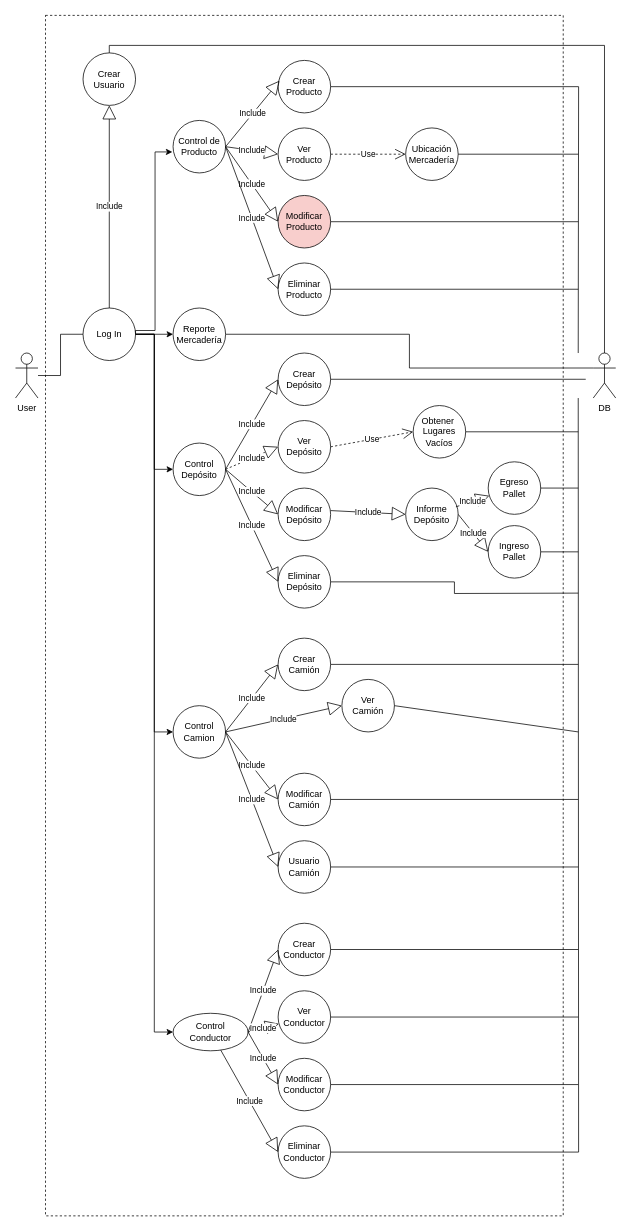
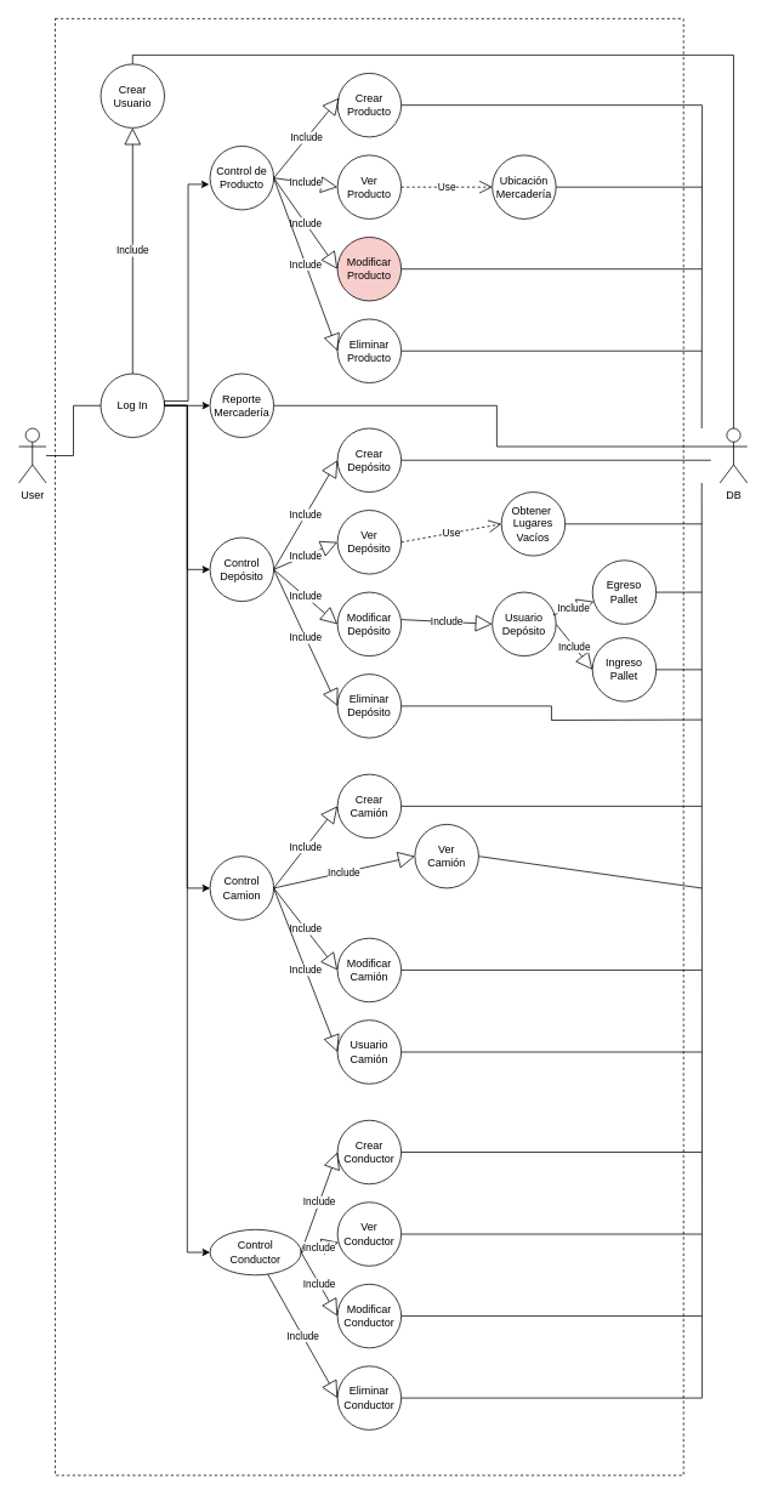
  <mxCell id="0" />
  <mxCell id="1" parent="0" />
  <mxCell id="2" style="edgeStyle=orthogonalEdgeStyle;rounded=0;orthogonalLoop=1;jettySize=auto;html=1;entryX=0;entryY=0.5;entryDx=0;entryDy=0;endArrow=none;endFill=0;" edge="1" parent="1" source="3" target="5"><mxGeometry relative="1" as="geometry" /></mxCell>
  <mxCell id="3" value="User" style="shape=umlActor;verticalLabelPosition=bottom;verticalAlign=top;html=1;outlineConnect=0;" vertex="1" parent="1"><mxGeometry x="20" y="470" width="30" height="60" as="geometry" /></mxCell>
  <mxCell id="4" value="DB" style="shape=umlActor;verticalLabelPosition=bottom;verticalAlign=top;html=1;outlineConnect=0;" vertex="1" parent="1"><mxGeometry x="790" y="470" width="30" height="60" as="geometry" /></mxCell>
  <mxCell id="5" value="Log In" style="ellipse;whiteSpace=wrap;html=1;aspect=fixed;" vertex="1" parent="1"><mxGeometry x="110" y="410" width="70" height="70" as="geometry" /></mxCell>
  <mxCell id="6" style="edgeStyle=orthogonalEdgeStyle;rounded=0;orthogonalLoop=1;jettySize=auto;html=1;entryX=0.5;entryY=0;entryDx=0;entryDy=0;entryPerimeter=0;endArrow=none;endFill=0;" edge="1" parent="1" source="7" target="4"><mxGeometry relative="1" as="geometry"><Array as="points"><mxPoint x="145" y="60" /><mxPoint x="805" y="60" /></Array></mxGeometry></mxCell>
  <mxCell id="7" value="Crear&lt;br&gt;Usuario" style="ellipse;whiteSpace=wrap;html=1;aspect=fixed;" vertex="1" parent="1"><mxGeometry x="110" y="70" width="70" height="70" as="geometry" /></mxCell>
  <mxCell id="8" value="Control de Producto" style="ellipse;whiteSpace=wrap;html=1;aspect=fixed;" vertex="1" parent="1"><mxGeometry x="230" y="160" width="70" height="70" as="geometry" /></mxCell>
  <mxCell id="9" value="Crear&lt;br&gt;Producto" style="ellipse;whiteSpace=wrap;html=1;aspect=fixed;" vertex="1" parent="1"><mxGeometry x="370" y="80" width="70" height="70" as="geometry" /></mxCell>
  <mxCell id="10" value="Ver&lt;br&gt;Producto" style="ellipse;whiteSpace=wrap;html=1;aspect=fixed;" vertex="1" parent="1"><mxGeometry x="370" y="170" width="70" height="70" as="geometry" /></mxCell>
  <mxCell id="11" value="Modificar&lt;br&gt;Producto" style="ellipse;whiteSpace=wrap;html=1;aspect=fixed;fillColor=#f8cecc;" vertex="1" parent="1"><mxGeometry x="370" y="260" width="70" height="70" as="geometry" /></mxCell>
  <mxCell id="12" value="Eliminar&lt;br&gt;Producto" style="ellipse;whiteSpace=wrap;html=1;aspect=fixed;" vertex="1" parent="1"><mxGeometry x="370" y="350" width="70" height="70" as="geometry" /></mxCell>
  <mxCell id="13" value="Control&lt;br&gt;Depósito" style="ellipse;whiteSpace=wrap;html=1;aspect=fixed;" vertex="1" parent="1"><mxGeometry x="230" y="590" width="70" height="70" as="geometry" /></mxCell>
  <mxCell id="14" value="Crear&lt;br&gt;Depósito" style="ellipse;whiteSpace=wrap;html=1;aspect=fixed;" vertex="1" parent="1"><mxGeometry x="370" y="470" width="70" height="70" as="geometry" /></mxCell>
  <mxCell id="15" value="Ver&lt;br&gt;Depósito" style="ellipse;whiteSpace=wrap;html=1;aspect=fixed;" vertex="1" parent="1"><mxGeometry x="370" y="560" width="70" height="70" as="geometry" /></mxCell>
  <mxCell id="16" value="Modificar&lt;br&gt;Depósito" style="ellipse;whiteSpace=wrap;html=1;aspect=fixed;" vertex="1" parent="1"><mxGeometry x="370" y="650" width="70" height="70" as="geometry" /></mxCell>
  <mxCell id="17" value="Eliminar&lt;br&gt;Depósito" style="ellipse;whiteSpace=wrap;html=1;aspect=fixed;" vertex="1" parent="1"><mxGeometry x="370" y="740" width="70" height="70" as="geometry" /></mxCell>
  <mxCell id="18" value="Ubicación&lt;br&gt;Mercadería" style="ellipse;whiteSpace=wrap;html=1;aspect=fixed;" vertex="1" parent="1"><mxGeometry x="540" y="170" width="70" height="70" as="geometry" /></mxCell>
  <mxCell id="19" style="edgeStyle=orthogonalEdgeStyle;rounded=0;orthogonalLoop=1;jettySize=auto;html=1;entryX=0;entryY=0.333;entryDx=0;entryDy=0;entryPerimeter=0;endArrow=none;endFill=0;" edge="1" parent="1" source="20" target="4"><mxGeometry relative="1" as="geometry" /></mxCell>
  <mxCell id="20" value="Reporte&lt;br&gt;Mercadería" style="ellipse;whiteSpace=wrap;html=1;aspect=fixed;" vertex="1" parent="1"><mxGeometry x="230" y="410" width="70" height="70" as="geometry" /></mxCell>
  <mxCell id="21" value="Obtener&amp;nbsp;&lt;br&gt;Lugares&lt;br&gt;Vacíos" style="ellipse;whiteSpace=wrap;html=1;aspect=fixed;" vertex="1" parent="1"><mxGeometry x="550" y="540" width="70" height="70" as="geometry" /></mxCell>
  <mxCell id="22" value="Egreso&lt;br&gt;Pallet" style="ellipse;whiteSpace=wrap;html=1;aspect=fixed;" vertex="1" parent="1"><mxGeometry x="650" y="615" width="70" height="70" as="geometry" /></mxCell>
- <mxCell id="23" value="Informe&lt;br&gt;Depósito" style="ellipse;whiteSpace=wrap;html=1;aspect=fixed;" vertex="1" parent="1"><mxGeometry x="540" y="650" width="70" height="70" as="geometry" /></mxCell>
+ <mxCell id="23" value="Usuario&lt;br&gt;Depósito" style="ellipse;whiteSpace=wrap;html=1;aspect=fixed;" vertex="1" parent="1"><mxGeometry x="540" y="650" width="70" height="70" as="geometry" /></mxCell>
  <mxCell id="24" value="Ingreso&lt;br&gt;Pallet" style="ellipse;whiteSpace=wrap;html=1;aspect=fixed;" vertex="1" parent="1"><mxGeometry x="650" y="700" width="70" height="70" as="geometry" /></mxCell>
  <mxCell id="25" value="Control&lt;br&gt;Camion" style="ellipse;whiteSpace=wrap;html=1;aspect=fixed;" vertex="1" parent="1"><mxGeometry x="230" y="940" width="70" height="70" as="geometry" /></mxCell>
  <mxCell id="26" value="Control&lt;br&gt;Conductor" style="ellipse;whiteSpace=wrap;html=1;aspect=fixed;" vertex="1" parent="1"><mxGeometry x="230" y="1350" width="100" height="50" as="geometry" /></mxCell>
  <mxCell id="27" value="Crear&lt;br&gt;Camión" style="ellipse;whiteSpace=wrap;html=1;aspect=fixed;" vertex="1" parent="1"><mxGeometry x="370" y="850" width="70" height="70" as="geometry" /></mxCell>
  <mxCell id="28" value="Ver&lt;br&gt;Camión" style="ellipse;whiteSpace=wrap;html=1;aspect=fixed;" vertex="1" parent="1"><mxGeometry x="455" y="905" width="70" height="70" as="geometry" /></mxCell>
  <mxCell id="29" value="Modificar&lt;br&gt;Camión" style="ellipse;whiteSpace=wrap;html=1;aspect=fixed;" vertex="1" parent="1"><mxGeometry x="370" y="1030" width="70" height="70" as="geometry" /></mxCell>
  <mxCell id="30" value="Usuario&lt;br&gt;Camión" style="ellipse;whiteSpace=wrap;html=1;aspect=fixed;" vertex="1" parent="1"><mxGeometry x="370" y="1120" width="70" height="70" as="geometry" /></mxCell>
  <mxCell id="31" value="Crear&lt;br&gt;Conductor" style="ellipse;whiteSpace=wrap;html=1;aspect=fixed;" vertex="1" parent="1"><mxGeometry x="370" y="1230" width="70" height="70" as="geometry" /></mxCell>
  <mxCell id="32" value="Ver&lt;br&gt;Conductor" style="ellipse;whiteSpace=wrap;html=1;aspect=fixed;" vertex="1" parent="1"><mxGeometry x="370" y="1320" width="70" height="70" as="geometry" /></mxCell>
  <mxCell id="33" value="Modificar&lt;br&gt;Conductor" style="ellipse;whiteSpace=wrap;html=1;aspect=fixed;" vertex="1" parent="1"><mxGeometry x="370" y="1410" width="70" height="70" as="geometry" /></mxCell>
  <mxCell id="34" value="Eliminar&lt;br&gt;Conductor" style="ellipse;whiteSpace=wrap;html=1;aspect=fixed;" vertex="1" parent="1"><mxGeometry x="370" y="1500" width="70" height="70" as="geometry" /></mxCell>
  <mxCell id="35" value="" style="endArrow=classic;html=1;rounded=0;entryX=-0.014;entryY=0.6;entryDx=0;entryDy=0;entryPerimeter=0;edgeStyle=orthogonalEdgeStyle;exitX=1;exitY=0.5;exitDx=0;exitDy=0;" edge="1" parent="1" source="5" target="8"><mxGeometry width="50" height="50" relative="1" as="geometry"><mxPoint x="180" y="350" as="sourcePoint" /><mxPoint x="230" y="300" as="targetPoint" /><Array as="points"><mxPoint x="180" y="440" /><mxPoint x="206" y="440" /><mxPoint x="206" y="202" /></Array></mxGeometry></mxCell>
  <mxCell id="36" value="" style="endArrow=classic;html=1;rounded=0;entryX=0;entryY=0.5;entryDx=0;entryDy=0;exitX=1;exitY=0.5;exitDx=0;exitDy=0;edgeStyle=orthogonalEdgeStyle;" edge="1" parent="1" source="5" target="20"><mxGeometry width="50" height="50" relative="1" as="geometry"><mxPoint x="190" y="360" as="sourcePoint" /><mxPoint x="239" y="212" as="targetPoint" /></mxGeometry></mxCell>
  <mxCell id="37" value="" style="endArrow=classic;html=1;rounded=0;entryX=0;entryY=0.5;entryDx=0;entryDy=0;exitX=1;exitY=0.5;exitDx=0;exitDy=0;edgeStyle=orthogonalEdgeStyle;" edge="1" parent="1" source="5" target="13"><mxGeometry width="50" height="50" relative="1" as="geometry"><mxPoint x="150" y="610" as="sourcePoint" /><mxPoint x="199" y="462" as="targetPoint" /></mxGeometry></mxCell>
  <mxCell id="38" value="" style="endArrow=classic;html=1;rounded=0;entryX=0;entryY=0.5;entryDx=0;entryDy=0;exitX=1;exitY=0.5;exitDx=0;exitDy=0;edgeStyle=orthogonalEdgeStyle;" edge="1" parent="1" source="5" target="25"><mxGeometry width="50" height="50" relative="1" as="geometry"><mxPoint x="210" y="380" as="sourcePoint" /><mxPoint x="259" y="232" as="targetPoint" /></mxGeometry></mxCell>
  <mxCell id="39" value="" style="endArrow=classic;html=1;rounded=0;entryX=0;entryY=0.5;entryDx=0;entryDy=0;exitX=1;exitY=0.5;exitDx=0;exitDy=0;edgeStyle=orthogonalEdgeStyle;" edge="1" parent="1" source="5" target="26"><mxGeometry width="50" height="50" relative="1" as="geometry"><mxPoint x="220" y="390" as="sourcePoint" /><mxPoint x="269" y="242" as="targetPoint" /></mxGeometry></mxCell>
  <mxCell id="40" value="Use" style="endArrow=open;endSize=12;dashed=1;html=1;rounded=0;exitX=1;exitY=0.5;exitDx=0;exitDy=0;" edge="1" parent="1" source="10"><mxGeometry width="160" relative="1" as="geometry"><mxPoint x="440" y="204.5" as="sourcePoint" /><mxPoint x="540" y="205" as="targetPoint" /></mxGeometry></mxCell>
  <mxCell id="41" value="Include" style="endArrow=block;endSize=16;endFill=0;html=1;rounded=0;entryX=0.5;entryY=1;entryDx=0;entryDy=0;exitX=0.5;exitY=0;exitDx=0;exitDy=0;" edge="1" parent="1" source="5" target="7"><mxGeometry width="160" relative="1" as="geometry"><mxPoint x="30" y="370" as="sourcePoint" /><mxPoint x="190" y="370" as="targetPoint" /></mxGeometry></mxCell>
  <mxCell id="42" value="Include" style="endArrow=block;endSize=16;endFill=0;html=1;rounded=0;entryX=0.029;entryY=0.386;entryDx=0;entryDy=0;exitX=1;exitY=0.5;exitDx=0;exitDy=0;entryPerimeter=0;" edge="1" parent="1" source="8" target="9"><mxGeometry width="160" relative="1" as="geometry"><mxPoint x="320" y="410" as="sourcePoint" /><mxPoint x="320" y="140" as="targetPoint" /></mxGeometry></mxCell>
  <mxCell id="43" value="Include" style="endArrow=block;endSize=16;endFill=0;html=1;rounded=0;entryX=0;entryY=0.5;entryDx=0;entryDy=0;exitX=1;exitY=0.5;exitDx=0;exitDy=0;" edge="1" parent="1" source="8" target="10"><mxGeometry width="160" relative="1" as="geometry"><mxPoint x="165" y="430" as="sourcePoint" /><mxPoint x="165" y="160" as="targetPoint" /></mxGeometry></mxCell>
  <mxCell id="44" value="Include" style="endArrow=block;endSize=16;endFill=0;html=1;rounded=0;entryX=0;entryY=0.5;entryDx=0;entryDy=0;exitX=1;exitY=0.5;exitDx=0;exitDy=0;" edge="1" parent="1" source="8" target="11"><mxGeometry width="160" relative="1" as="geometry"><mxPoint x="175" y="440" as="sourcePoint" /><mxPoint x="175" y="170" as="targetPoint" /></mxGeometry></mxCell>
  <mxCell id="45" value="Include" style="endArrow=block;endSize=16;endFill=0;html=1;rounded=0;entryX=0;entryY=0.5;entryDx=0;entryDy=0;exitX=1;exitY=0.5;exitDx=0;exitDy=0;" edge="1" parent="1" source="8" target="12"><mxGeometry width="160" relative="1" as="geometry"><mxPoint x="185" y="450" as="sourcePoint" /><mxPoint x="185" y="180" as="targetPoint" /></mxGeometry></mxCell>
  <mxCell id="46" value="Include" style="endArrow=block;endSize=16;endFill=0;html=1;rounded=0;exitX=1;exitY=0.5;exitDx=0;exitDy=0;entryX=0;entryY=0.5;entryDx=0;entryDy=0;" edge="1" parent="1" source="13" target="14"><mxGeometry width="160" relative="1" as="geometry"><mxPoint x="195" y="460" as="sourcePoint" /><mxPoint x="410" y="450" as="targetPoint" /></mxGeometry></mxCell>
- <mxCell id="47" value="Include" style="endArrow=block;endSize=16;endFill=0;html=1;rounded=0;exitX=1;exitY=0.5;exitDx=0;exitDy=0;entryX=0;entryY=0.5;entryDx=0;entryDy=0;dashed=1;" edge="1" parent="1" source="13" target="15"><mxGeometry width="160" relative="1" as="geometry"><mxPoint x="50" y="590" as="sourcePoint" /><mxPoint x="160" y="590" as="targetPoint" /></mxGeometry></mxCell>
+ <mxCell id="47" value="Include" style="endArrow=block;endSize=16;endFill=0;html=1;rounded=0;exitX=1;exitY=0.5;exitDx=0;exitDy=0;entryX=0;entryY=0.5;entryDx=0;entryDy=0;" edge="1" parent="1" source="13" target="15"><mxGeometry width="160" relative="1" as="geometry"><mxPoint x="50" y="590" as="sourcePoint" /><mxPoint x="160" y="590" as="targetPoint" /></mxGeometry></mxCell>
  <mxCell id="48" value="Include" style="endArrow=block;endSize=16;endFill=0;html=1;rounded=0;exitX=1;exitY=0.5;exitDx=0;exitDy=0;entryX=0;entryY=0.5;entryDx=0;entryDy=0;" edge="1" parent="1" source="13" target="16"><mxGeometry width="160" relative="1" as="geometry"><mxPoint x="60" y="600" as="sourcePoint" /><mxPoint x="170" y="600" as="targetPoint" /></mxGeometry></mxCell>
  <mxCell id="49" value="Include" style="endArrow=block;endSize=16;endFill=0;html=1;rounded=0;exitX=1;exitY=0.5;exitDx=0;exitDy=0;entryX=0;entryY=0.5;entryDx=0;entryDy=0;" edge="1" parent="1" source="13" target="17"><mxGeometry width="160" relative="1" as="geometry"><mxPoint x="70" y="610" as="sourcePoint" /><mxPoint x="180" y="610" as="targetPoint" /></mxGeometry></mxCell>
  <mxCell id="50" value="Include" style="endArrow=block;endSize=16;endFill=0;html=1;rounded=0;exitX=1;exitY=0.5;exitDx=0;exitDy=0;entryX=0;entryY=0.5;entryDx=0;entryDy=0;" edge="1" parent="1" source="25" target="27"><mxGeometry width="160" relative="1" as="geometry"><mxPoint x="560" y="939" as="sourcePoint" /><mxPoint x="670" y="939" as="targetPoint" /></mxGeometry></mxCell>
  <mxCell id="51" value="Include" style="endArrow=block;endSize=16;endFill=0;html=1;rounded=0;exitX=1;exitY=0.5;exitDx=0;exitDy=0;entryX=0;entryY=0.5;entryDx=0;entryDy=0;" edge="1" parent="1" source="25" target="28"><mxGeometry width="160" relative="1" as="geometry"><mxPoint x="570" y="949" as="sourcePoint" /><mxPoint x="680" y="949" as="targetPoint" /></mxGeometry></mxCell>
  <mxCell id="52" value="Include" style="endArrow=block;endSize=16;endFill=0;html=1;rounded=0;exitX=1;exitY=0.5;exitDx=0;exitDy=0;entryX=0;entryY=0.5;entryDx=0;entryDy=0;" edge="1" parent="1" source="25" target="29"><mxGeometry width="160" relative="1" as="geometry"><mxPoint x="300" y="970" as="sourcePoint" /><mxPoint x="690" y="959" as="targetPoint" /></mxGeometry></mxCell>
  <mxCell id="53" value="Include" style="endArrow=block;endSize=16;endFill=0;html=1;rounded=0;exitX=1;exitY=0.5;exitDx=0;exitDy=0;entryX=0;entryY=0.5;entryDx=0;entryDy=0;" edge="1" parent="1" source="25" target="30"><mxGeometry width="160" relative="1" as="geometry"><mxPoint x="590" y="969" as="sourcePoint" /><mxPoint x="700" y="969" as="targetPoint" /></mxGeometry></mxCell>
  <mxCell id="54" value="Include" style="endArrow=block;endSize=16;endFill=0;html=1;rounded=0;entryX=0;entryY=0.5;entryDx=0;entryDy=0;exitX=1;exitY=0.5;exitDx=0;exitDy=0;" edge="1" parent="1" source="26" target="31"><mxGeometry width="160" relative="1" as="geometry"><mxPoint x="520" y="1340" as="sourcePoint" /><mxPoint x="630" y="1340" as="targetPoint" /></mxGeometry></mxCell>
  <mxCell id="55" value="Include" style="endArrow=block;endSize=16;endFill=0;html=1;rounded=0;exitX=1;exitY=0.5;exitDx=0;exitDy=0;" edge="1" parent="1" source="26" target="32"><mxGeometry width="160" relative="1" as="geometry"><mxPoint x="530" y="1350" as="sourcePoint" /><mxPoint x="640" y="1350" as="targetPoint" /></mxGeometry></mxCell>
  <mxCell id="56" value="Include" style="endArrow=block;endSize=16;endFill=0;html=1;rounded=0;exitX=1;exitY=0.5;exitDx=0;exitDy=0;entryX=0;entryY=0.5;entryDx=0;entryDy=0;" edge="1" parent="1" source="26" target="33"><mxGeometry width="160" relative="1" as="geometry"><mxPoint x="540" y="1360" as="sourcePoint" /><mxPoint x="650" y="1360" as="targetPoint" /></mxGeometry></mxCell>
  <mxCell id="57" value="Include" style="endArrow=block;endSize=16;endFill=0;html=1;rounded=0;entryX=0;entryY=0.5;entryDx=0;entryDy=0;" edge="1" parent="1" source="26" target="34"><mxGeometry width="160" relative="1" as="geometry"><mxPoint x="550" y="1370" as="sourcePoint" /><mxPoint x="660" y="1370" as="targetPoint" /></mxGeometry></mxCell>
  <mxCell id="58" value="Use" style="endArrow=open;endSize=12;dashed=1;html=1;rounded=0;exitX=1;exitY=0.5;exitDx=0;exitDy=0;entryX=0;entryY=0.5;entryDx=0;entryDy=0;" edge="1" parent="1" source="15" target="21"><mxGeometry width="160" relative="1" as="geometry"><mxPoint x="440" y="630" as="sourcePoint" /><mxPoint x="540" y="630" as="targetPoint" /></mxGeometry></mxCell>
  <mxCell id="59" value="Include" style="endArrow=block;endSize=16;endFill=0;html=1;rounded=0;entryX=0;entryY=0.5;entryDx=0;entryDy=0;" edge="1" parent="1" target="23"><mxGeometry width="160" relative="1" as="geometry"><mxPoint x="440" y="680" as="sourcePoint" /><mxPoint x="510" y="740" as="targetPoint" /></mxGeometry></mxCell>
  <mxCell id="60" value="Include" style="endArrow=block;endSize=16;endFill=0;html=1;rounded=0;exitX=0.957;exitY=0.357;exitDx=0;exitDy=0;exitPerimeter=0;" edge="1" parent="1" source="23" target="22"><mxGeometry width="160" relative="1" as="geometry"><mxPoint x="610" y="740" as="sourcePoint" /><mxPoint x="680" y="800" as="targetPoint" /></mxGeometry></mxCell>
  <mxCell id="61" value="Include" style="endArrow=block;endSize=16;endFill=0;html=1;rounded=0;exitX=1;exitY=0.5;exitDx=0;exitDy=0;entryX=0;entryY=0.5;entryDx=0;entryDy=0;" edge="1" parent="1" source="23" target="24"><mxGeometry width="160" relative="1" as="geometry"><mxPoint x="610" y="740" as="sourcePoint" /><mxPoint x="680" y="800" as="targetPoint" /></mxGeometry></mxCell>
  <mxCell id="62" value="" style="endArrow=none;html=1;rounded=0;exitX=1;exitY=0.5;exitDx=0;exitDy=0;edgeStyle=orthogonalEdgeStyle;" edge="1" parent="1" source="9"><mxGeometry width="50" height="50" relative="1" as="geometry"><mxPoint x="550" y="150" as="sourcePoint" /><mxPoint x="770" y="470" as="targetPoint" /></mxGeometry></mxCell>
  <mxCell id="63" value="" style="endArrow=none;html=1;rounded=0;exitX=1;exitY=0.5;exitDx=0;exitDy=0;" edge="1" parent="1" source="18"><mxGeometry width="50" height="50" relative="1" as="geometry"><mxPoint x="660" y="290" as="sourcePoint" /><mxPoint x="770" y="205" as="targetPoint" /></mxGeometry></mxCell>
  <mxCell id="64" value="" style="endArrow=none;html=1;rounded=0;exitX=1;exitY=0.5;exitDx=0;exitDy=0;" edge="1" parent="1" source="11"><mxGeometry width="50" height="50" relative="1" as="geometry"><mxPoint x="620" y="215" as="sourcePoint" /><mxPoint x="770" y="295" as="targetPoint" /></mxGeometry></mxCell>
  <mxCell id="65" value="" style="endArrow=none;html=1;rounded=0;exitX=1;exitY=0.5;exitDx=0;exitDy=0;" edge="1" parent="1" source="12"><mxGeometry width="50" height="50" relative="1" as="geometry"><mxPoint x="630" y="225" as="sourcePoint" /><mxPoint x="770" y="385" as="targetPoint" /></mxGeometry></mxCell>
  <mxCell id="66" value="" style="endArrow=none;html=1;rounded=0;exitX=1;exitY=0.5;exitDx=0;exitDy=0;" edge="1" parent="1" source="14"><mxGeometry width="50" height="50" relative="1" as="geometry"><mxPoint x="650" y="594.5" as="sourcePoint" /><mxPoint x="780" y="505" as="targetPoint" /></mxGeometry></mxCell>
  <mxCell id="67" value="" style="endArrow=none;html=1;rounded=0;exitX=1;exitY=0.5;exitDx=0;exitDy=0;" edge="1" parent="1" source="21"><mxGeometry width="50" height="50" relative="1" as="geometry"><mxPoint x="660" y="604.5" as="sourcePoint" /><mxPoint x="770" y="575" as="targetPoint" /></mxGeometry></mxCell>
  <mxCell id="68" value="" style="endArrow=none;html=1;rounded=0;exitX=1;exitY=0.5;exitDx=0;exitDy=0;" edge="1" parent="1" source="22"><mxGeometry width="50" height="50" relative="1" as="geometry"><mxPoint x="670" y="614.5" as="sourcePoint" /><mxPoint x="770" y="650" as="targetPoint" /></mxGeometry></mxCell>
  <mxCell id="69" value="" style="endArrow=none;html=1;rounded=0;exitX=1;exitY=0.5;exitDx=0;exitDy=0;" edge="1" parent="1" source="24"><mxGeometry width="50" height="50" relative="1" as="geometry"><mxPoint x="680" y="624.5" as="sourcePoint" /><mxPoint x="770" y="735" as="targetPoint" /></mxGeometry></mxCell>
  <mxCell id="70" value="" style="endArrow=none;html=1;rounded=0;exitX=1;exitY=0.5;exitDx=0;exitDy=0;edgeStyle=orthogonalEdgeStyle;" edge="1" parent="1" source="17"><mxGeometry width="50" height="50" relative="1" as="geometry"><mxPoint x="470" y="790" as="sourcePoint" /><mxPoint x="770" y="790" as="targetPoint" /></mxGeometry></mxCell>
  <mxCell id="71" value="" style="endArrow=none;html=1;rounded=0;" edge="1" parent="1" source="27"><mxGeometry width="50" height="50" relative="1" as="geometry"><mxPoint x="495" y="890" as="sourcePoint" /><mxPoint x="770" y="885" as="targetPoint" /></mxGeometry></mxCell>
  <mxCell id="72" value="" style="endArrow=none;html=1;rounded=0;exitX=1;exitY=0.5;exitDx=0;exitDy=0;" edge="1" parent="1" source="28"><mxGeometry width="50" height="50" relative="1" as="geometry"><mxPoint x="505" y="900" as="sourcePoint" /><mxPoint x="770" y="975" as="targetPoint" /></mxGeometry></mxCell>
  <mxCell id="73" value="" style="endArrow=none;html=1;rounded=0;exitX=1;exitY=0.5;exitDx=0;exitDy=0;" edge="1" parent="1" source="29"><mxGeometry width="50" height="50" relative="1" as="geometry"><mxPoint x="505" y="1080" as="sourcePoint" /><mxPoint x="770" y="1065" as="targetPoint" /></mxGeometry></mxCell>
  <mxCell id="74" value="" style="endArrow=none;html=1;rounded=0;exitX=1;exitY=0.5;exitDx=0;exitDy=0;" edge="1" parent="1" source="30"><mxGeometry width="50" height="50" relative="1" as="geometry"><mxPoint x="525" y="920" as="sourcePoint" /><mxPoint x="770" y="1155" as="targetPoint" /></mxGeometry></mxCell>
  <mxCell id="75" value="" style="endArrow=none;html=1;rounded=0;exitX=1;exitY=0.5;exitDx=0;exitDy=0;" edge="1" parent="1" source="31"><mxGeometry width="50" height="50" relative="1" as="geometry"><mxPoint x="520" y="1280" as="sourcePoint" /><mxPoint x="770" y="1265" as="targetPoint" /></mxGeometry></mxCell>
  <mxCell id="76" value="" style="endArrow=none;html=1;rounded=0;exitX=1;exitY=0.5;exitDx=0;exitDy=0;" edge="1" parent="1" source="32"><mxGeometry width="50" height="50" relative="1" as="geometry"><mxPoint x="530" y="1290" as="sourcePoint" /><mxPoint x="770" y="1355" as="targetPoint" /></mxGeometry></mxCell>
  <mxCell id="77" value="" style="endArrow=none;html=1;rounded=0;exitX=1;exitY=0.5;exitDx=0;exitDy=0;" edge="1" parent="1" source="33"><mxGeometry width="50" height="50" relative="1" as="geometry"><mxPoint x="540" y="1300" as="sourcePoint" /><mxPoint x="770" y="1445" as="targetPoint" /></mxGeometry></mxCell>
  <mxCell id="78" value="" style="endArrow=none;html=1;rounded=0;exitX=1;exitY=0.5;exitDx=0;exitDy=0;edgeStyle=orthogonalEdgeStyle;" edge="1" parent="1" source="34"><mxGeometry width="50" height="50" relative="1" as="geometry"><mxPoint x="550" y="1310" as="sourcePoint" /><mxPoint x="770" y="530" as="targetPoint" /></mxGeometry></mxCell>
  <mxCell id="79" value="" style="rounded=0;whiteSpace=wrap;html=1;fillColor=none;dashed=1;" vertex="1" parent="1"><mxGeometry x="60" y="20" width="690" height="1600" as="geometry" /></mxCell>
